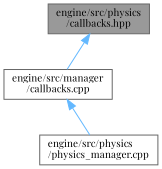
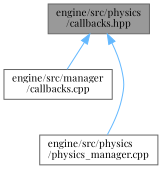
  digraph {
    fontname="Playfair Display"
    node [color=grey40 fillcolor=white fontname="Playfair Display" fontsize=10 shape=box style=filled]
    edge [color=steelblue1 dir=back fontname="Playfair Display" fontsize=10 labelfontname=Helvetica labelfontsize=10 style=solid]
    n1 [color=gray40 fillcolor=grey60 fontcolor=black height=0.2 label="engine/src/physics\l/callbacks.hpp" width=0.4]
    n2 [height=0.2 label="engine/src/manager\l/callbacks.cpp" width=0.4]
    n3 [height=0.2 label="engine/src/physics\l/physics_manager.cpp" width=0.4]
    n1 -> n2
-   n2 -> n3
+   n1 -> n3
  }
